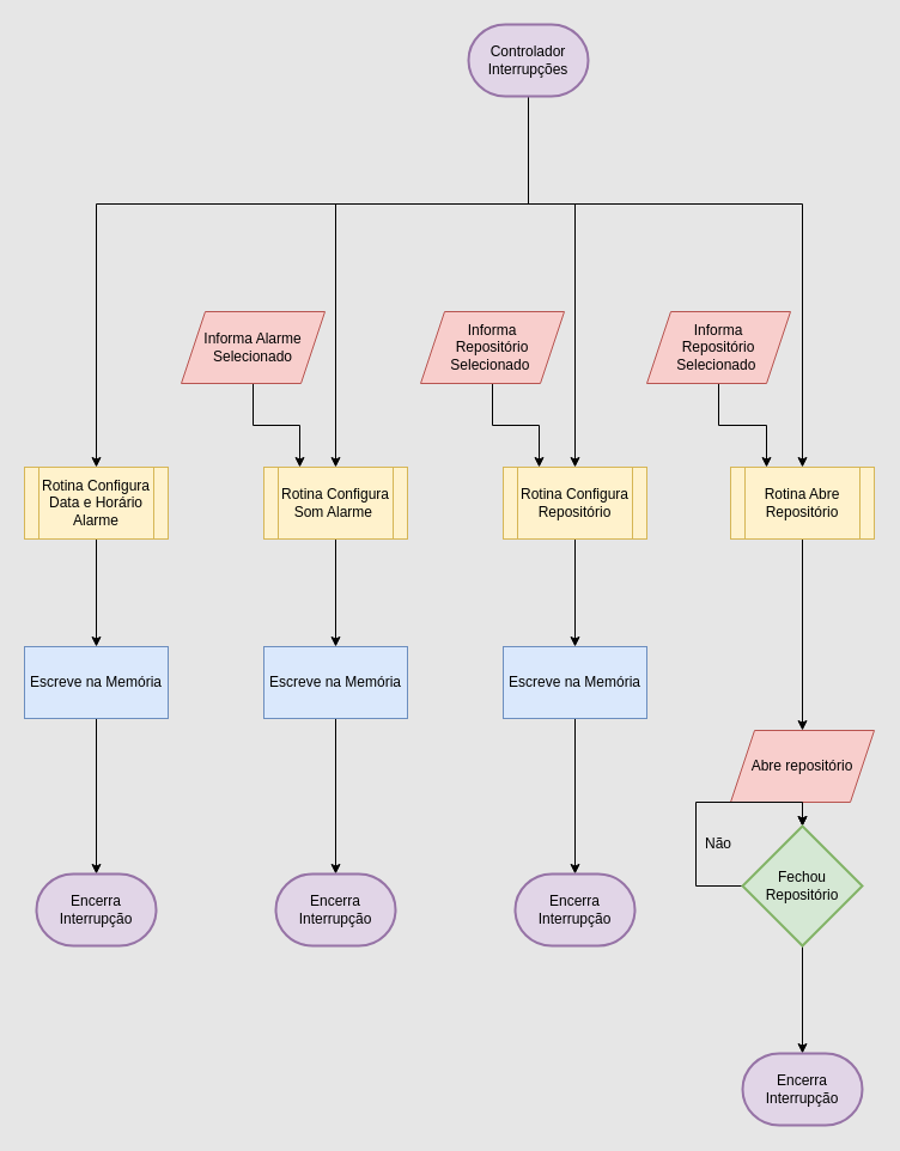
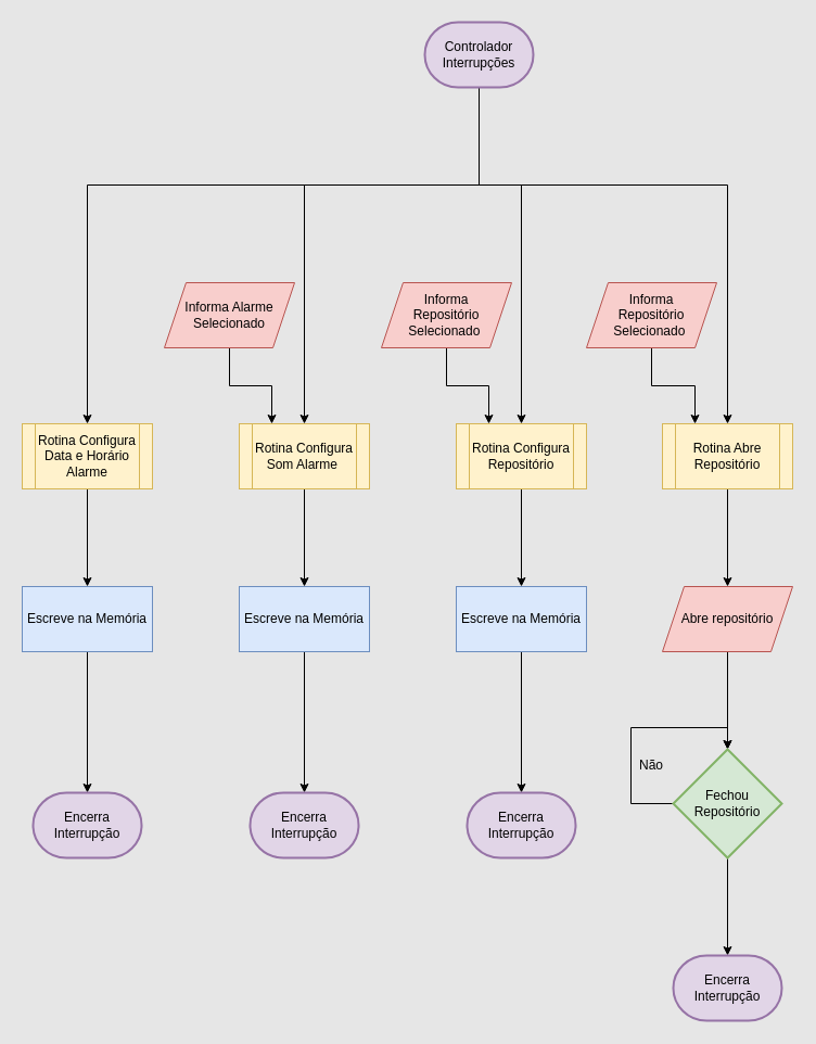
  <mxCell id="0" />
  <mxCell id="1" parent="0" />
  <mxCell id="2" style="edgeStyle=orthogonalEdgeStyle;rounded=0;orthogonalLoop=1;jettySize=auto;html=1;exitX=0.5;exitY=1;exitDx=0;exitDy=0;entryX=0.5;entryY=0;entryDx=0;entryDy=0;exitPerimeter=0;" edge="1" parent="1" source="29" target="13"><mxGeometry relative="1" as="geometry"><mxPoint x="375" y="80" as="sourcePoint" /><Array as="points"><mxPoint x="441" y="170" /><mxPoint x="280" y="170" /></Array></mxGeometry></mxCell>
  <mxCell id="3" style="edgeStyle=orthogonalEdgeStyle;rounded=0;orthogonalLoop=1;jettySize=auto;html=1;entryX=0.5;entryY=0;entryDx=0;entryDy=0;" edge="1" parent="1" target="11"><mxGeometry relative="1" as="geometry"><mxPoint x="441" y="80" as="sourcePoint" /><Array as="points"><mxPoint x="441" y="80" /><mxPoint x="441" y="170" /><mxPoint x="480" y="170" /></Array></mxGeometry></mxCell>
  <mxCell id="4" style="edgeStyle=orthogonalEdgeStyle;rounded=0;orthogonalLoop=1;jettySize=auto;html=1;entryX=0.5;entryY=0;entryDx=0;entryDy=0;" edge="1" parent="1" target="9"><mxGeometry relative="1" as="geometry"><mxPoint x="441" y="80" as="sourcePoint" /><Array as="points"><mxPoint x="441" y="80" /><mxPoint x="441" y="170" /><mxPoint x="670" y="170" /></Array></mxGeometry></mxCell>
  <mxCell id="5" style="edgeStyle=orthogonalEdgeStyle;rounded=0;orthogonalLoop=1;jettySize=auto;html=1;exitX=0.5;exitY=1;exitDx=0;exitDy=0;exitPerimeter=0;" edge="1" parent="1" source="29" target="7"><mxGeometry relative="1" as="geometry"><mxPoint x="375" y="80" as="sourcePoint" /><Array as="points"><mxPoint x="441" y="170" /><mxPoint x="80" y="170" /></Array></mxGeometry></mxCell>
  <mxCell id="6" style="edgeStyle=orthogonalEdgeStyle;rounded=0;orthogonalLoop=1;jettySize=auto;html=1;exitX=0.5;exitY=1;exitDx=0;exitDy=0;entryX=0.5;entryY=0;entryDx=0;entryDy=0;" edge="1" parent="1" source="7" target="15"><mxGeometry relative="1" as="geometry" /></mxCell>
  <mxCell id="7" value="Rotina Configura Data e Horário Alarme" style="shape=process;whiteSpace=wrap;html=1;backgroundOutline=1;fillColor=#fff2cc;strokeColor=#d6b656;" vertex="1" parent="1"><mxGeometry x="20" y="390" width="120" height="60" as="geometry" /></mxCell>
  <mxCell id="8" style="edgeStyle=orthogonalEdgeStyle;rounded=0;orthogonalLoop=1;jettySize=auto;html=1;exitX=0.5;exitY=1;exitDx=0;exitDy=0;entryX=0.5;entryY=0;entryDx=0;entryDy=0;" edge="1" parent="1" source="9" target="27"><mxGeometry relative="1" as="geometry"><mxPoint x="670" y="540" as="targetPoint" /></mxGeometry></mxCell>
  <mxCell id="9" value="Rotina Abre Repositório" style="shape=process;whiteSpace=wrap;html=1;backgroundOutline=1;fillColor=#fff2cc;strokeColor=#d6b656;" vertex="1" parent="1"><mxGeometry x="610" y="390" width="120" height="60" as="geometry" /></mxCell>
  <mxCell id="10" style="edgeStyle=orthogonalEdgeStyle;rounded=0;orthogonalLoop=1;jettySize=auto;html=1;exitX=0.5;exitY=1;exitDx=0;exitDy=0;entryX=0.5;entryY=0;entryDx=0;entryDy=0;" edge="1" parent="1" source="11" target="19"><mxGeometry relative="1" as="geometry" /></mxCell>
  <mxCell id="11" value="Rotina Configura Repositório" style="shape=process;whiteSpace=wrap;html=1;backgroundOutline=1;fillColor=#fff2cc;strokeColor=#d6b656;" vertex="1" parent="1"><mxGeometry x="420" y="390" width="120" height="60" as="geometry" /></mxCell>
  <mxCell id="12" style="edgeStyle=orthogonalEdgeStyle;rounded=0;orthogonalLoop=1;jettySize=auto;html=1;exitX=0.5;exitY=1;exitDx=0;exitDy=0;entryX=0.5;entryY=0;entryDx=0;entryDy=0;" edge="1" parent="1" source="13" target="17"><mxGeometry relative="1" as="geometry" /></mxCell>
  <mxCell id="13" value="Rotina Configura Som Alarme&amp;nbsp;" style="shape=process;whiteSpace=wrap;html=1;backgroundOutline=1;fillColor=#fff2cc;strokeColor=#d6b656;" vertex="1" parent="1"><mxGeometry x="220" y="390" width="120" height="60" as="geometry" /></mxCell>
  <mxCell id="14" style="edgeStyle=orthogonalEdgeStyle;rounded=0;orthogonalLoop=1;jettySize=auto;html=1;exitX=0.5;exitY=1;exitDx=0;exitDy=0;" edge="1" parent="1" source="15" target="28"><mxGeometry relative="1" as="geometry" /></mxCell>
  <mxCell id="15" value="Escreve na Memória" style="rounded=0;whiteSpace=wrap;html=1;fillColor=#dae8fc;strokeColor=#6c8ebf;" vertex="1" parent="1"><mxGeometry x="20" y="540" width="120" height="60" as="geometry" /></mxCell>
  <mxCell id="16" style="edgeStyle=orthogonalEdgeStyle;rounded=0;orthogonalLoop=1;jettySize=auto;html=1;exitX=0.5;exitY=1;exitDx=0;exitDy=0;entryX=0.5;entryY=0;entryDx=0;entryDy=0;entryPerimeter=0;" edge="1" parent="1" source="17" target="35"><mxGeometry relative="1" as="geometry" /></mxCell>
  <mxCell id="17" value="Escreve na Memória" style="rounded=0;whiteSpace=wrap;html=1;fillColor=#dae8fc;strokeColor=#6c8ebf;" vertex="1" parent="1"><mxGeometry x="220" y="540" width="120" height="60" as="geometry" /></mxCell>
  <mxCell id="18" style="edgeStyle=orthogonalEdgeStyle;rounded=0;orthogonalLoop=1;jettySize=auto;html=1;exitX=0.5;exitY=1;exitDx=0;exitDy=0;entryX=0.5;entryY=0;entryDx=0;entryDy=0;entryPerimeter=0;" edge="1" parent="1" source="19" target="34"><mxGeometry relative="1" as="geometry" /></mxCell>
  <mxCell id="19" value="Escreve na Memória" style="rounded=0;whiteSpace=wrap;html=1;fillColor=#dae8fc;strokeColor=#6c8ebf;" vertex="1" parent="1"><mxGeometry x="420" y="540" width="120" height="60" as="geometry" /></mxCell>
  <mxCell id="20" style="edgeStyle=orthogonalEdgeStyle;rounded=0;orthogonalLoop=1;jettySize=auto;html=1;exitX=0.5;exitY=1;exitDx=0;exitDy=0;entryX=0.25;entryY=0;entryDx=0;entryDy=0;" edge="1" parent="1" source="21" target="13"><mxGeometry relative="1" as="geometry" /></mxCell>
  <mxCell id="21" value="Informa Alarme Selecionado" style="shape=parallelogram;perimeter=parallelogramPerimeter;whiteSpace=wrap;html=1;fixedSize=1;fillColor=#f8cecc;strokeColor=#b85450;" vertex="1" parent="1"><mxGeometry x="151" y="260" width="120" height="60" as="geometry" /></mxCell>
  <mxCell id="22" style="edgeStyle=orthogonalEdgeStyle;rounded=0;orthogonalLoop=1;jettySize=auto;html=1;entryX=0.25;entryY=0;entryDx=0;entryDy=0;" edge="1" parent="1" source="23" target="11"><mxGeometry relative="1" as="geometry"><mxPoint x="421" y="350" as="targetPoint" /></mxGeometry></mxCell>
  <mxCell id="23" value="Informa &lt;br&gt;Repositório&lt;br&gt;Selecionado&amp;nbsp;" style="shape=parallelogram;perimeter=parallelogramPerimeter;whiteSpace=wrap;html=1;fixedSize=1;fillColor=#f8cecc;strokeColor=#b85450;" vertex="1" parent="1"><mxGeometry x="351" y="260" width="120" height="60" as="geometry" /></mxCell>
  <mxCell id="24" style="edgeStyle=orthogonalEdgeStyle;rounded=0;orthogonalLoop=1;jettySize=auto;html=1;entryX=0.25;entryY=0;entryDx=0;entryDy=0;" edge="1" parent="1" source="25" target="9"><mxGeometry relative="1" as="geometry" /></mxCell>
  <mxCell id="25" value="Informa &lt;br&gt;Repositório&lt;br&gt;Selecionado&amp;nbsp;" style="shape=parallelogram;perimeter=parallelogramPerimeter;whiteSpace=wrap;html=1;fixedSize=1;fillColor=#f8cecc;strokeColor=#b85450;" vertex="1" parent="1"><mxGeometry x="540" y="260" width="120" height="60" as="geometry" /></mxCell>
  <mxCell id="26" style="edgeStyle=orthogonalEdgeStyle;rounded=0;orthogonalLoop=1;jettySize=auto;html=1;exitX=0.5;exitY=1;exitDx=0;exitDy=0;entryX=0.5;entryY=0;entryDx=0;entryDy=0;entryPerimeter=0;" edge="1" parent="1" source="27" target="32"><mxGeometry relative="1" as="geometry" /></mxCell>
- <mxCell id="27" value="Abre repositório" style="shape=parallelogram;perimeter=parallelogramPerimeter;whiteSpace=wrap;html=1;fixedSize=1;fillColor=#f8cecc;strokeColor=#b85450;" vertex="1" parent="1"><mxGeometry x="610" y="610" width="120" height="60" as="geometry" /></mxCell>
+ <mxCell id="27" value="Abre repositório" style="shape=parallelogram;perimeter=parallelogramPerimeter;whiteSpace=wrap;html=1;fixedSize=1;fillColor=#f8cecc;strokeColor=#b85450;" vertex="1" parent="1"><mxGeometry x="610" y="540" width="120" height="60" as="geometry" /></mxCell>
  <mxCell id="28" value="Encerra Interrupção" style="strokeWidth=2;html=1;shape=mxgraph.flowchart.terminator;whiteSpace=wrap;fillColor=#e1d5e7;strokeColor=#9673a6;" vertex="1" parent="1"><mxGeometry x="30" y="730" width="100" height="60" as="geometry" /></mxCell>
  <mxCell id="29" value="Controlador Interrupções" style="strokeWidth=2;html=1;shape=mxgraph.flowchart.terminator;whiteSpace=wrap;fillColor=#e1d5e7;strokeColor=#9673a6;" vertex="1" parent="1"><mxGeometry x="391" y="20" width="100" height="60" as="geometry" /></mxCell>
  <mxCell id="30" style="edgeStyle=orthogonalEdgeStyle;rounded=0;orthogonalLoop=1;jettySize=auto;html=1;exitX=0;exitY=0.5;exitDx=0;exitDy=0;exitPerimeter=0;entryX=0.5;entryY=0;entryDx=0;entryDy=0;entryPerimeter=0;" edge="1" parent="1" source="32" target="32"><mxGeometry relative="1" as="geometry"><mxPoint x="670" y="680" as="targetPoint" /><Array as="points"><mxPoint x="581" y="740" /><mxPoint x="581" y="670" /><mxPoint x="670" y="670" /></Array></mxGeometry></mxCell>
  <mxCell id="31" style="edgeStyle=orthogonalEdgeStyle;rounded=0;orthogonalLoop=1;jettySize=auto;html=1;exitX=0.5;exitY=1;exitDx=0;exitDy=0;exitPerimeter=0;entryX=0.5;entryY=0;entryDx=0;entryDy=0;entryPerimeter=0;" edge="1" parent="1" source="32" target="36"><mxGeometry relative="1" as="geometry"><mxPoint x="670" y="870" as="targetPoint" /></mxGeometry></mxCell>
  <mxCell id="32" value="Fechou&lt;br&gt;Repositório" style="strokeWidth=2;html=1;shape=mxgraph.flowchart.decision;whiteSpace=wrap;fillColor=#d5e8d4;strokeColor=#82b366;" vertex="1" parent="1"><mxGeometry x="620" y="690" width="100" height="100" as="geometry" /></mxCell>
  <mxCell id="33" value="Não" style="text;html=1;strokeColor=none;fillColor=none;align=center;verticalAlign=middle;whiteSpace=wrap;rounded=0;" vertex="1" parent="1"><mxGeometry x="570" y="690" width="60" height="30" as="geometry" /></mxCell>
  <mxCell id="34" value="Encerra Interrupção" style="strokeWidth=2;html=1;shape=mxgraph.flowchart.terminator;whiteSpace=wrap;fillColor=#e1d5e7;strokeColor=#9673a6;" vertex="1" parent="1"><mxGeometry x="430" y="730" width="100" height="60" as="geometry" /></mxCell>
  <mxCell id="35" value="Encerra Interrupção" style="strokeWidth=2;html=1;shape=mxgraph.flowchart.terminator;whiteSpace=wrap;fillColor=#e1d5e7;strokeColor=#9673a6;" vertex="1" parent="1"><mxGeometry x="230" y="730" width="100" height="60" as="geometry" /></mxCell>
  <mxCell id="36" value="Encerra Interrupção" style="strokeWidth=2;html=1;shape=mxgraph.flowchart.terminator;whiteSpace=wrap;fillColor=#e1d5e7;strokeColor=#9673a6;" vertex="1" parent="1"><mxGeometry x="620" y="880" width="100" height="60" as="geometry" /></mxCell>
